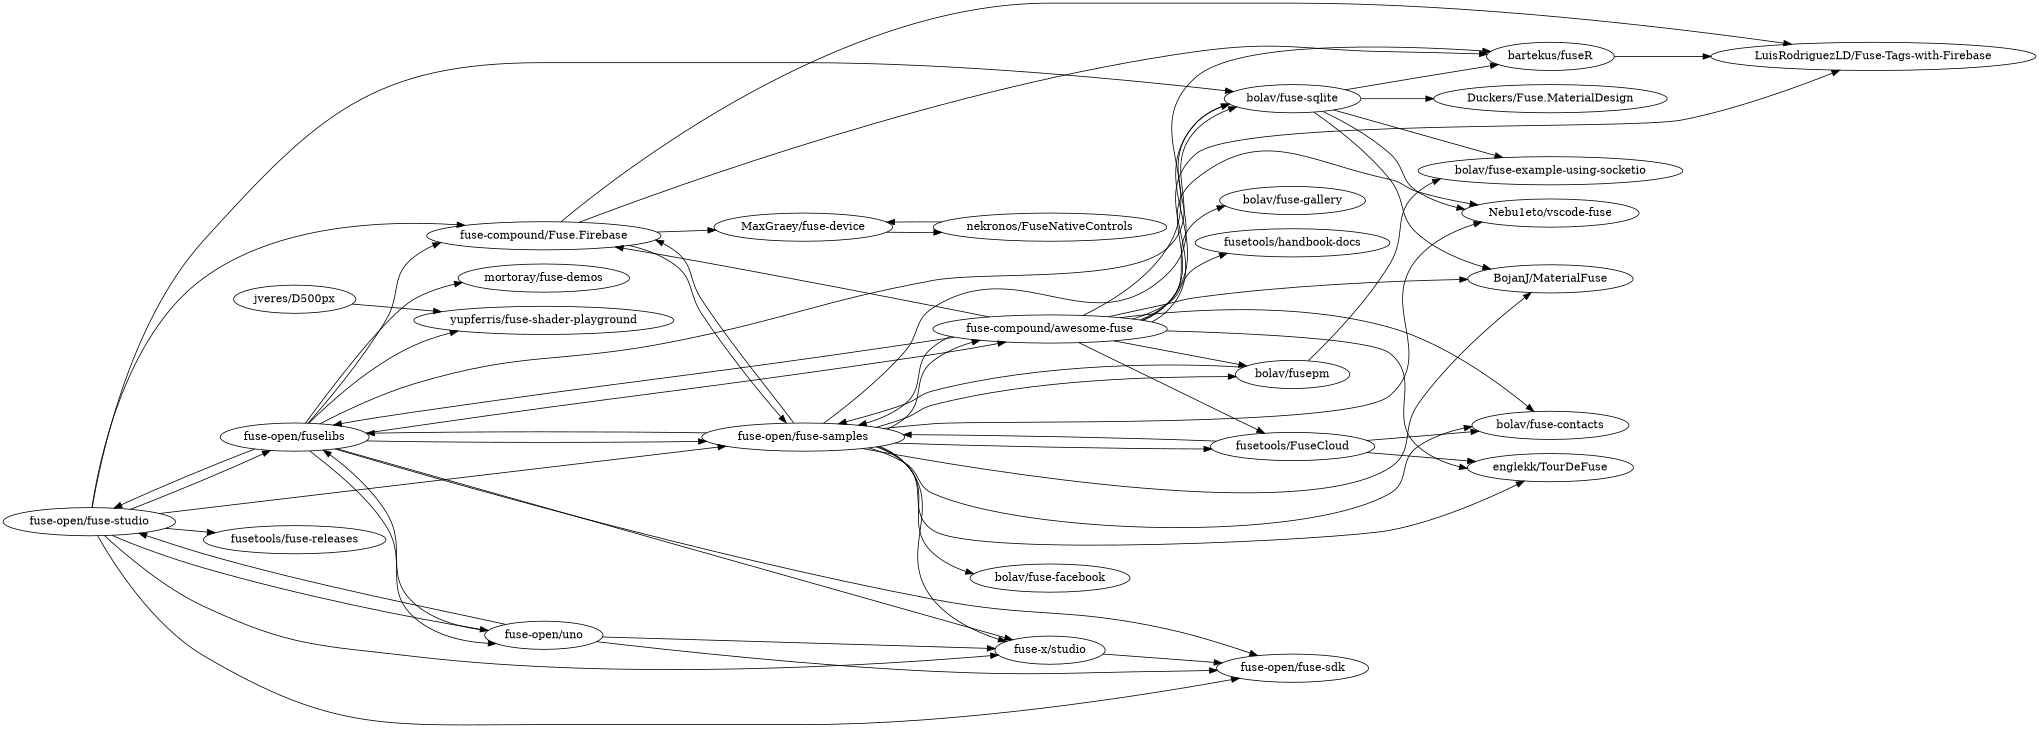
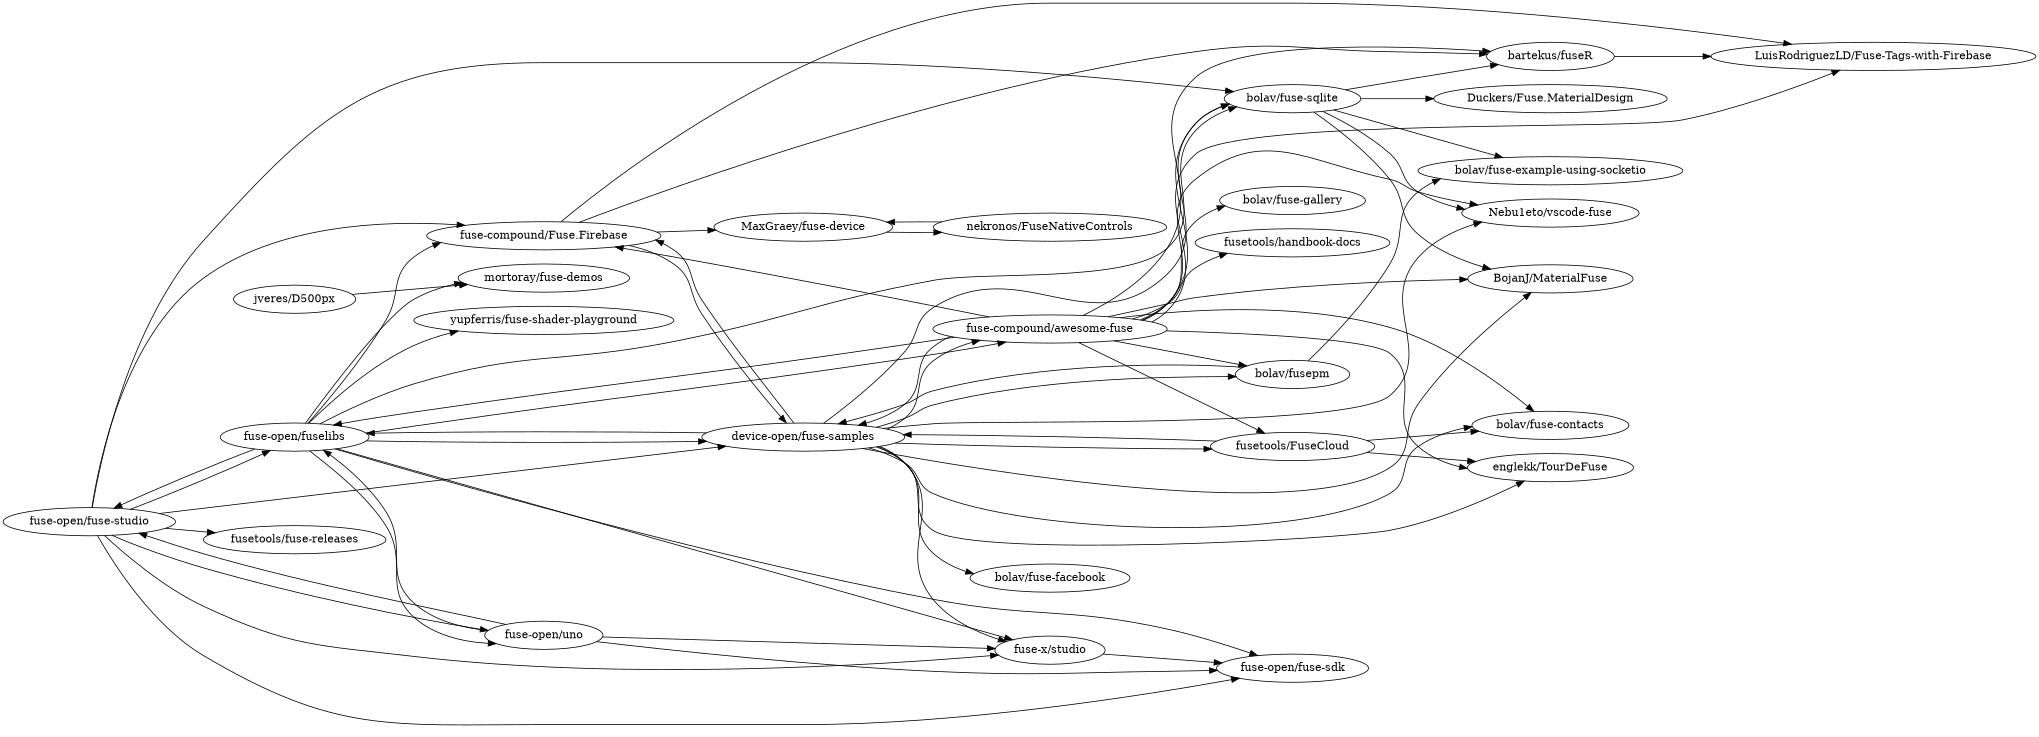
  digraph {
    rankdir=LR
    "fuse-open/fuse-studio" [l="1.216,44.862"]
    "fuse-open/fuselibs" [l="1.236,44.866"]
    "fuse-open/uno" [l="1.22,44.845"]
    "fuse-x/studio" [l="1.235,44.851"]
    "fusetools/fuse-releases" [l="1.179,44.86"]
    "fuse-compound/Fuse.Firebase" [l="1.25,44.859"]
-   "fuse-open/fuse-samples" [l="1.267,44.871"]
+   "fuse-open/fuse-samples" [l="1.267,44.871" label="device-open/fuse-samples"]
    "bolav/fuse-sqlite" [l="1.25,44.876"]
    "fuse-open/fuse-sdk" [l="1.206,44.85"]
    "fuse-compound/awesome-fuse" [l="1.28,44.861"]
    "yupferris/fuse-shader-playground" [l="1.21,44.894"]
    "mortoray/fuse-demos" [l="1.229,44.887"]
    "bartekus/fuseR" [l="1.257,44.848"]
    "LuisRodriguezLD/Fuse-Tags-with-Firebase" [l="1.27,44.842"]
    "MaxGraey/fuse-device" [l="1.223,44.878"]
    "bolav/fusepm" [l="1.267,44.887"]
    "fusetools/FuseCloud" [l="1.305,44.871"]
    "Nebu1eto/vscode-fuse" [l="1.264,44.855"]
    "BojanJ/MaterialFuse" [l="1.278,44.883"]
    "bolav/fuse-contacts" [l="1.291,44.871"]
    "englekk/TourDeFuse" [l="1.288,44.876"]
    "bolav/fuse-facebook" [l="1.305,44.857"]
    "bolav/fuse-example-using-socketio" [l="1.257,44.897"]
    "Duckers/Fuse.MaterialDesign" [l="1.24,44.899"]
    "fusetools/handbook-docs" [l="1.294,44.836"]
    "bolav/fuse-gallery" [l="1.307,44.846"]
    "nekronos/FuseNativeControls" [l="1.202,44.883"]
    "jveres/D500px" [l="1.191,44.91"]
    "fuse-open/fuse-studio" -> "fuse-open/fuselibs"
    "fuse-open/fuse-studio" -> "fuse-open/uno"
    "fuse-open/fuse-studio" -> "fuse-x/studio"
    "fuse-open/fuse-studio" -> "fusetools/fuse-releases"
    "fuse-open/fuse-studio" -> "fuse-compound/Fuse.Firebase"
    "fuse-open/fuse-studio" -> "fuse-open/fuse-samples"
    "fuse-open/fuse-studio" -> "bolav/fuse-sqlite"
    "fuse-open/fuse-studio" -> "fuse-open/fuse-sdk"
    "fuse-open/fuselibs" -> "fuse-open/fuse-studio"
    "fuse-open/fuselibs" -> "fuse-open/uno"
    "fuse-open/fuselibs" -> "fuse-x/studio"
    "fuse-open/fuselibs" -> "fuse-compound/Fuse.Firebase"
    "fuse-open/fuselibs" -> "fuse-open/fuse-samples"
    "fuse-open/fuselibs" -> "bolav/fuse-sqlite"
    "fuse-open/fuselibs" -> "fuse-open/fuse-sdk"
    "fuse-open/fuselibs" -> "fuse-compound/awesome-fuse"
    "fuse-open/fuselibs" -> "yupferris/fuse-shader-playground"
    "fuse-open/fuselibs" -> "mortoray/fuse-demos"
    "fuse-open/uno" -> "fuse-open/fuse-studio"
    "fuse-open/uno" -> "fuse-open/fuselibs"
    "fuse-open/uno" -> "fuse-x/studio"
    "fuse-open/uno" -> "fuse-open/fuse-sdk"
    "fuse-x/studio" -> "fuse-open/fuse-sdk"
    "fuse-compound/Fuse.Firebase" -> "fuse-open/fuse-samples"
    "fuse-compound/Fuse.Firebase" -> "bartekus/fuseR"
    "fuse-compound/Fuse.Firebase" -> "LuisRodriguezLD/Fuse-Tags-with-Firebase"
    "fuse-compound/Fuse.Firebase" -> "MaxGraey/fuse-device"
    "fuse-open/fuse-samples" -> "fuse-open/fuselibs"
    "fuse-open/fuse-samples" -> "fuse-x/studio"
    "fuse-open/fuse-samples" -> "fuse-compound/Fuse.Firebase"
    "fuse-open/fuse-samples" -> "bolav/fuse-sqlite"
    "fuse-open/fuse-samples" -> "fuse-compound/awesome-fuse"
    "fuse-open/fuse-samples" -> "bolav/fusepm"
    "fuse-open/fuse-samples" -> "fusetools/FuseCloud"
    "fuse-open/fuse-samples" -> "Nebu1eto/vscode-fuse"
    "fuse-open/fuse-samples" -> "BojanJ/MaterialFuse"
    "fuse-open/fuse-samples" -> "bolav/fuse-contacts"
    "fuse-open/fuse-samples" -> "englekk/TourDeFuse"
    "fuse-open/fuse-samples" -> "bolav/fuse-facebook"
    "bolav/fuse-sqlite" -> "bartekus/fuseR"
    "bolav/fuse-sqlite" -> "Nebu1eto/vscode-fuse"
    "bolav/fuse-sqlite" -> "BojanJ/MaterialFuse"
    "bolav/fuse-sqlite" -> "bolav/fuse-example-using-socketio"
    "bolav/fuse-sqlite" -> "Duckers/Fuse.MaterialDesign"
    "fuse-compound/awesome-fuse" -> "fuse-open/fuselibs"
    "fuse-compound/awesome-fuse" -> "fuse-compound/Fuse.Firebase"
    "fuse-compound/awesome-fuse" -> "fuse-open/fuse-samples"
    "fuse-compound/awesome-fuse" -> "bolav/fuse-sqlite"
    "fuse-compound/awesome-fuse" -> "bartekus/fuseR"
    "fuse-compound/awesome-fuse" -> "LuisRodriguezLD/Fuse-Tags-with-Firebase"
    "fuse-compound/awesome-fuse" -> "bolav/fusepm"
    "fuse-compound/awesome-fuse" -> "fusetools/FuseCloud"
    "fuse-compound/awesome-fuse" -> "Nebu1eto/vscode-fuse"
    "fuse-compound/awesome-fuse" -> "BojanJ/MaterialFuse"
    "fuse-compound/awesome-fuse" -> "bolav/fuse-contacts"
    "fuse-compound/awesome-fuse" -> "englekk/TourDeFuse"
    "fuse-compound/awesome-fuse" -> "fusetools/handbook-docs"
    "fuse-compound/awesome-fuse" -> "bolav/fuse-gallery"
    "bartekus/fuseR" -> "LuisRodriguezLD/Fuse-Tags-with-Firebase"
    "MaxGraey/fuse-device" -> "nekronos/FuseNativeControls"
    "bolav/fusepm" -> "fuse-open/fuse-samples"
    "bolav/fusepm" -> "bolav/fuse-example-using-socketio"
    "fusetools/FuseCloud" -> "fuse-open/fuse-samples"
    "fusetools/FuseCloud" -> "bolav/fuse-contacts"
    "fusetools/FuseCloud" -> "englekk/TourDeFuse"
    "nekronos/FuseNativeControls" -> "MaxGraey/fuse-device"
-   "jveres/D500px" -> "yupferris/fuse-shader-playground"
+   "jveres/D500px" -> "mortoray/fuse-demos"
  }
